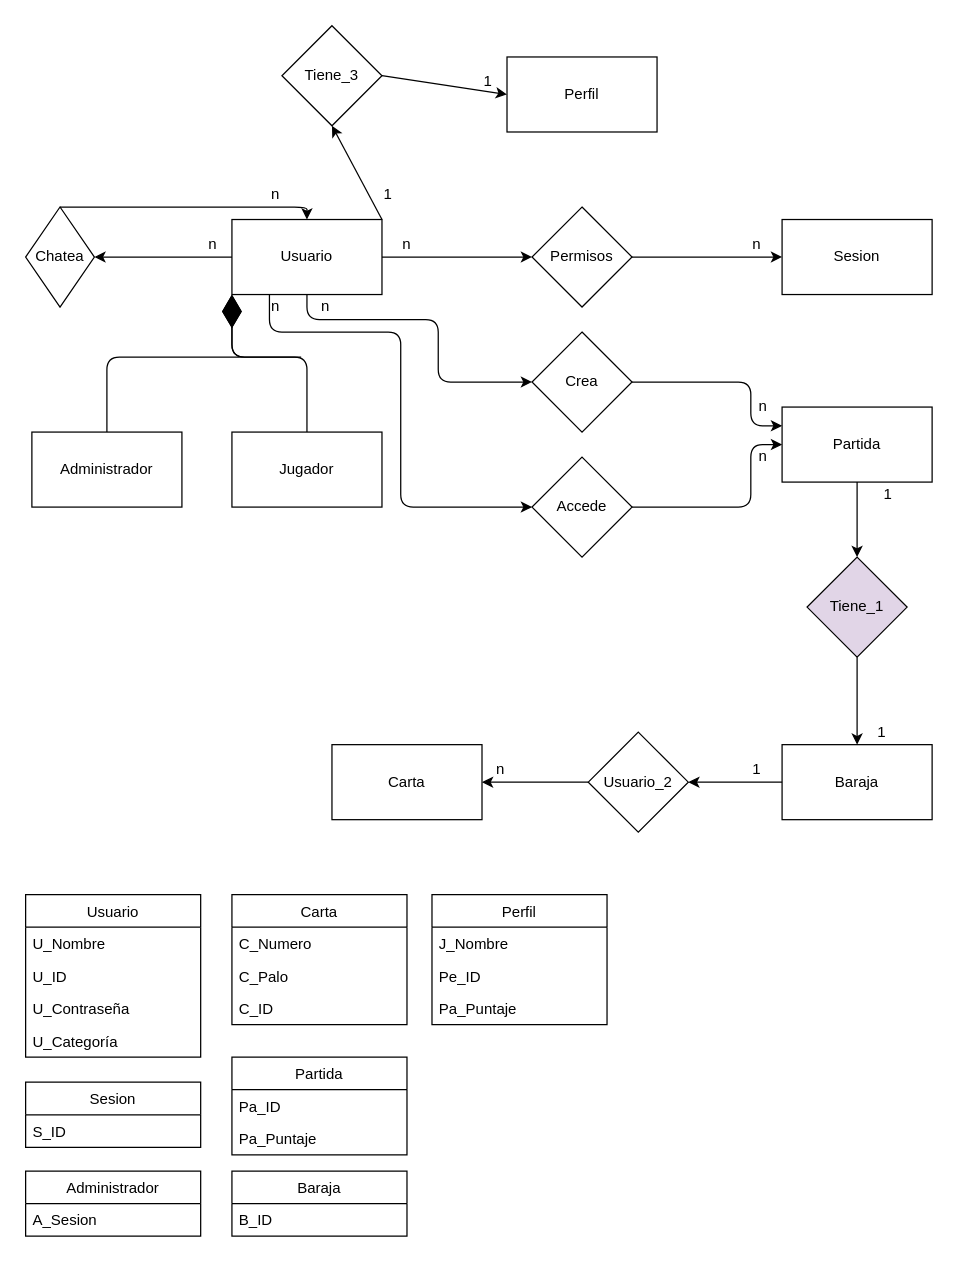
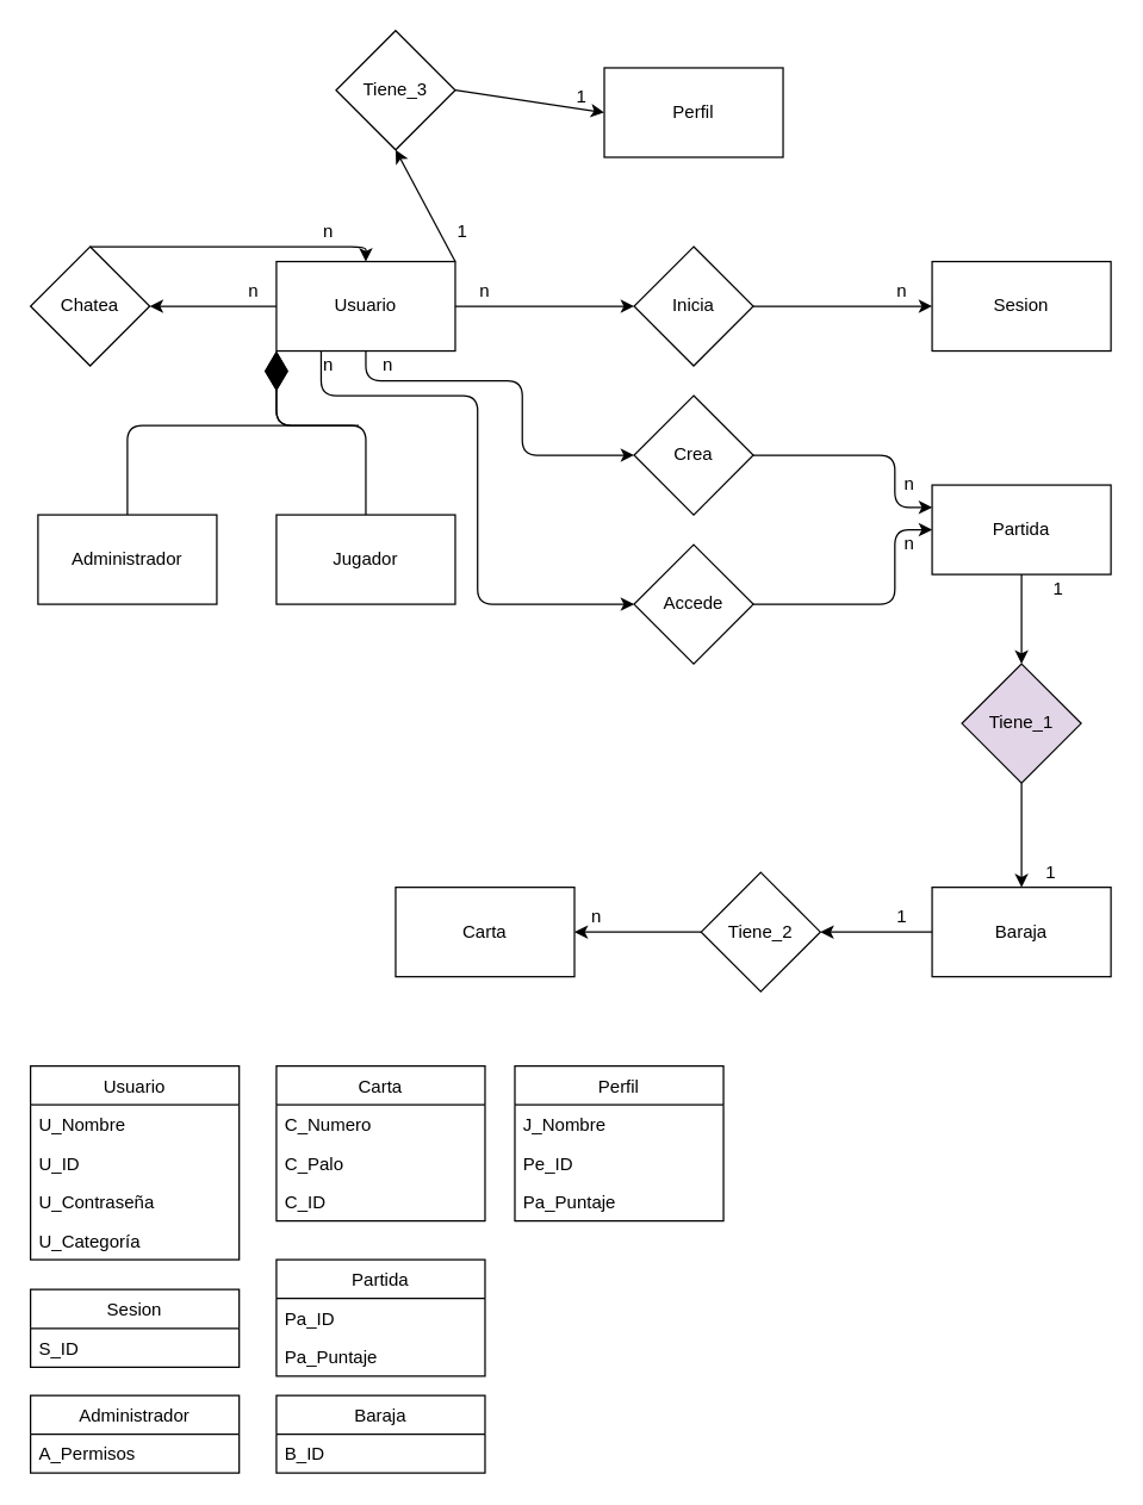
  <mxCell id="0" />
  <mxCell id="1" parent="0" />
  <mxCell id="2" value="Usuario" style="rounded=0;whiteSpace=wrap;html=1;" vertex="1" parent="1"><mxGeometry x="185" y="175" width="120" height="60" as="geometry" /></mxCell>
  <mxCell id="3" value="Administrador" style="rounded=0;whiteSpace=wrap;html=1;" vertex="1" parent="1"><mxGeometry x="25" y="345" width="120" height="60" as="geometry" /></mxCell>
  <mxCell id="4" value="Jugador" style="rounded=0;whiteSpace=wrap;html=1;" vertex="1" parent="1"><mxGeometry x="185" y="345" width="120" height="60" as="geometry" /></mxCell>
  <mxCell id="5" value="" style="endArrow=diamondThin;endFill=1;endSize=24;html=1;entryX=0;entryY=1;entryDx=0;entryDy=0;exitX=0.5;exitY=0;exitDx=0;exitDy=0;" edge="1" parent="1" source="3" target="2"><mxGeometry width="160" relative="1" as="geometry"><mxPoint x="215" y="535" as="sourcePoint" /><mxPoint x="375" y="535" as="targetPoint" /><Array as="points"><mxPoint x="85" y="285" /><mxPoint x="170" y="285" /><mxPoint x="245" y="285" /><mxPoint x="185" y="285" /></Array></mxGeometry></mxCell>
  <mxCell id="6" value="" style="endArrow=diamondThin;endFill=1;endSize=24;html=1;entryX=0;entryY=1;entryDx=0;entryDy=0;exitX=0.5;exitY=0;exitDx=0;exitDy=0;" edge="1" parent="1" source="4" target="2"><mxGeometry width="160" relative="1" as="geometry"><mxPoint x="175" y="315" as="sourcePoint" /><mxPoint x="255" y="245" as="targetPoint" /><Array as="points"><mxPoint x="245" y="285" /><mxPoint x="185" y="285" /></Array></mxGeometry></mxCell>
- <mxCell id="7" value="Permisos" style="rhombus;whiteSpace=wrap;html=1;" vertex="1" parent="1"><mxGeometry x="425" y="165" width="80" height="80" as="geometry" /></mxCell>
+ <mxCell id="7" value="Inicia" style="rhombus;whiteSpace=wrap;html=1;" vertex="1" parent="1"><mxGeometry x="425" y="165" width="80" height="80" as="geometry" /></mxCell>
  <mxCell id="8" value="" style="endArrow=classic;html=1;exitX=1;exitY=0.5;exitDx=0;exitDy=0;entryX=0;entryY=0.5;entryDx=0;entryDy=0;" edge="1" parent="1" source="2" target="7"><mxGeometry width="50" height="50" relative="1" as="geometry"><mxPoint x="345" y="255" as="sourcePoint" /><mxPoint x="395" y="205" as="targetPoint" /></mxGeometry></mxCell>
  <mxCell id="9" value="Sesion" style="rounded=0;whiteSpace=wrap;html=1;" vertex="1" parent="1"><mxGeometry x="625" y="175" width="120" height="60" as="geometry" /></mxCell>
  <mxCell id="10" value="" style="endArrow=classic;html=1;exitX=1;exitY=0.5;exitDx=0;exitDy=0;entryX=0;entryY=0.5;entryDx=0;entryDy=0;" edge="1" parent="1" source="7" target="9"><mxGeometry width="50" height="50" relative="1" as="geometry"><mxPoint x="535" y="235" as="sourcePoint" /><mxPoint x="585" y="185" as="targetPoint" /></mxGeometry></mxCell>
  <mxCell id="11" value="n" style="text;html=1;strokeColor=none;fillColor=none;align=center;verticalAlign=middle;whiteSpace=wrap;rounded=0;" vertex="1" parent="1"><mxGeometry x="305" y="185" width="40" height="20" as="geometry" /></mxCell>
  <mxCell id="12" value="n" style="text;html=1;strokeColor=none;fillColor=none;align=center;verticalAlign=middle;whiteSpace=wrap;rounded=0;" vertex="1" parent="1"><mxGeometry x="585" y="185" width="40" height="20" as="geometry" /></mxCell>
- <mxCell id="13" value="Chatea" style="rhombus;whiteSpace=wrap;html=1;" vertex="1" parent="1"><mxGeometry x="20" y="165" width="55" height="80" as="geometry" /></mxCell>
+ <mxCell id="13" value="Chatea" style="rhombus;whiteSpace=wrap;html=1;" vertex="1" parent="1"><mxGeometry x="20" y="165" width="80" height="80" as="geometry" /></mxCell>
  <mxCell id="14" value="" style="endArrow=classic;html=1;entryX=1;entryY=0.5;entryDx=0;entryDy=0;exitX=0;exitY=0.5;exitDx=0;exitDy=0;" edge="1" parent="1" source="2" target="13"><mxGeometry width="50" height="50" relative="1" as="geometry"><mxPoint x="120" y="235" as="sourcePoint" /><mxPoint x="170" y="185" as="targetPoint" /></mxGeometry></mxCell>
  <mxCell id="15" value="" style="endArrow=classic;html=1;exitX=0.5;exitY=0;exitDx=0;exitDy=0;entryX=0.5;entryY=0;entryDx=0;entryDy=0;" edge="1" parent="1" source="13" target="2"><mxGeometry width="50" height="50" relative="1" as="geometry"><mxPoint x="140" y="185" as="sourcePoint" /><mxPoint x="250" y="165" as="targetPoint" /><Array as="points"><mxPoint x="160" y="165" /><mxPoint x="245" y="165" /></Array></mxGeometry></mxCell>
  <mxCell id="16" value="n" style="text;html=1;strokeColor=none;fillColor=none;align=center;verticalAlign=middle;whiteSpace=wrap;rounded=0;" vertex="1" parent="1"><mxGeometry x="150" y="185" width="40" height="20" as="geometry" /></mxCell>
  <mxCell id="17" value="n" style="text;html=1;strokeColor=none;fillColor=none;align=center;verticalAlign=middle;whiteSpace=wrap;rounded=0;" vertex="1" parent="1"><mxGeometry x="200" y="145" width="40" height="20" as="geometry" /></mxCell>
  <mxCell id="18" value="Crea" style="rhombus;whiteSpace=wrap;html=1;" vertex="1" parent="1"><mxGeometry x="425" y="265" width="80" height="80" as="geometry" /></mxCell>
  <mxCell id="19" value="Accede" style="rhombus;whiteSpace=wrap;html=1;" vertex="1" parent="1"><mxGeometry x="425" y="365" width="80" height="80" as="geometry" /></mxCell>
  <mxCell id="20" value="" style="endArrow=classic;html=1;exitX=0.25;exitY=1;exitDx=0;exitDy=0;entryX=0;entryY=0.5;entryDx=0;entryDy=0;" edge="1" parent="1" source="2" target="19"><mxGeometry width="50" height="50" relative="1" as="geometry"><mxPoint x="340" y="315" as="sourcePoint" /><mxPoint x="390" y="265" as="targetPoint" /><Array as="points"><mxPoint x="215" y="265" /><mxPoint x="320" y="265" /><mxPoint x="320" y="315" /><mxPoint x="320" y="405" /></Array></mxGeometry></mxCell>
  <mxCell id="21" value="" style="endArrow=classic;html=1;exitX=0.5;exitY=1;exitDx=0;exitDy=0;entryX=0;entryY=0.5;entryDx=0;entryDy=0;" edge="1" parent="1" source="2" target="18"><mxGeometry width="50" height="50" relative="1" as="geometry"><mxPoint x="360" y="295" as="sourcePoint" /><mxPoint x="410" y="245" as="targetPoint" /><Array as="points"><mxPoint x="245" y="255" /><mxPoint x="350" y="255" /><mxPoint x="350" y="305" /></Array></mxGeometry></mxCell>
  <mxCell id="22" value="Partida" style="rounded=0;whiteSpace=wrap;html=1;" vertex="1" parent="1"><mxGeometry x="625" y="325" width="120" height="60" as="geometry" /></mxCell>
  <mxCell id="23" value="" style="endArrow=classic;html=1;exitX=1;exitY=0.5;exitDx=0;exitDy=0;entryX=0;entryY=0.25;entryDx=0;entryDy=0;" edge="1" parent="1" source="18" target="22"><mxGeometry width="50" height="50" relative="1" as="geometry"><mxPoint x="560" y="365" as="sourcePoint" /><mxPoint x="610" y="315" as="targetPoint" /><Array as="points"><mxPoint x="600" y="305" /><mxPoint x="600" y="340" /></Array></mxGeometry></mxCell>
  <mxCell id="24" value="" style="endArrow=classic;html=1;exitX=1;exitY=0.5;exitDx=0;exitDy=0;entryX=0;entryY=0.5;entryDx=0;entryDy=0;" edge="1" parent="1" source="19" target="22"><mxGeometry width="50" height="50" relative="1" as="geometry"><mxPoint x="530" y="445" as="sourcePoint" /><mxPoint x="580" y="395" as="targetPoint" /><Array as="points"><mxPoint x="600" y="405" /><mxPoint x="600" y="355" /></Array></mxGeometry></mxCell>
  <mxCell id="25" value="n" style="text;html=1;strokeColor=none;fillColor=none;align=center;verticalAlign=middle;whiteSpace=wrap;rounded=0;" vertex="1" parent="1"><mxGeometry x="240" y="235" width="40" height="20" as="geometry" /></mxCell>
  <mxCell id="26" value="n" style="text;html=1;strokeColor=none;fillColor=none;align=center;verticalAlign=middle;whiteSpace=wrap;rounded=0;" vertex="1" parent="1"><mxGeometry x="590" y="315" width="40" height="20" as="geometry" /></mxCell>
  <mxCell id="27" value="n" style="text;html=1;strokeColor=none;fillColor=none;align=center;verticalAlign=middle;whiteSpace=wrap;rounded=0;" vertex="1" parent="1"><mxGeometry x="200" y="235" width="40" height="20" as="geometry" /></mxCell>
  <mxCell id="28" value="n" style="text;html=1;strokeColor=none;fillColor=none;align=center;verticalAlign=middle;whiteSpace=wrap;rounded=0;" vertex="1" parent="1"><mxGeometry x="590" y="355" width="40" height="20" as="geometry" /></mxCell>
  <mxCell id="29" value="Tiene_1" style="rhombus;whiteSpace=wrap;html=1;fillColor=#e1d5e7;" vertex="1" parent="1"><mxGeometry x="645" y="445" width="80" height="80" as="geometry" /></mxCell>
  <mxCell id="30" value="" style="endArrow=classic;html=1;exitX=0.5;exitY=1;exitDx=0;exitDy=0;entryX=0.5;entryY=0;entryDx=0;entryDy=0;" edge="1" parent="1" source="22" target="29"><mxGeometry width="50" height="50" relative="1" as="geometry"><mxPoint x="670" y="455" as="sourcePoint" /><mxPoint x="720" y="405" as="targetPoint" /></mxGeometry></mxCell>
  <mxCell id="31" value="Baraja" style="rounded=0;whiteSpace=wrap;html=1;" vertex="1" parent="1"><mxGeometry x="625" y="595" width="120" height="60" as="geometry" /></mxCell>
  <mxCell id="32" value="" style="endArrow=classic;html=1;exitX=0.5;exitY=1;exitDx=0;exitDy=0;entryX=0.5;entryY=0;entryDx=0;entryDy=0;" edge="1" parent="1" source="29" target="31"><mxGeometry width="50" height="50" relative="1" as="geometry"><mxPoint x="720" y="565" as="sourcePoint" /><mxPoint x="770" y="515" as="targetPoint" /></mxGeometry></mxCell>
  <mxCell id="33" value="Sesion" style="swimlane;fontStyle=0;childLayout=stackLayout;horizontal=1;startSize=26;fillColor=none;horizontalStack=0;resizeParent=1;resizeParentMax=0;resizeLast=0;collapsible=1;marginBottom=0;" vertex="1" parent="1"><mxGeometry x="20" y="865" width="140" height="52" as="geometry" /></mxCell>
  <mxCell id="34" value="S_ID" style="text;strokeColor=none;fillColor=none;align=left;verticalAlign=top;spacingLeft=4;spacingRight=4;overflow=hidden;rotatable=0;points=[[0,0.5],[1,0.5]];portConstraint=eastwest;" vertex="1" parent="33"><mxGeometry y="26" width="140" height="26" as="geometry" /></mxCell>
  <mxCell id="35" value="Usuario" style="swimlane;fontStyle=0;childLayout=stackLayout;horizontal=1;startSize=26;fillColor=none;horizontalStack=0;resizeParent=1;resizeParentMax=0;resizeLast=0;collapsible=1;marginBottom=0;" vertex="1" parent="1"><mxGeometry x="20" y="715" width="140" height="130" as="geometry" /></mxCell>
  <mxCell id="36" value="U_Nombre" style="text;strokeColor=none;fillColor=none;align=left;verticalAlign=top;spacingLeft=4;spacingRight=4;overflow=hidden;rotatable=0;points=[[0,0.5],[1,0.5]];portConstraint=eastwest;" vertex="1" parent="35"><mxGeometry y="26" width="140" height="26" as="geometry" /></mxCell>
  <mxCell id="37" value="U_ID" style="text;strokeColor=none;fillColor=none;align=left;verticalAlign=top;spacingLeft=4;spacingRight=4;overflow=hidden;rotatable=0;points=[[0,0.5],[1,0.5]];portConstraint=eastwest;" vertex="1" parent="35"><mxGeometry y="52" width="140" height="26" as="geometry" /></mxCell>
  <mxCell id="38" value="U_Contraseña" style="text;strokeColor=none;fillColor=none;align=left;verticalAlign=top;spacingLeft=4;spacingRight=4;overflow=hidden;rotatable=0;points=[[0,0.5],[1,0.5]];portConstraint=eastwest;" vertex="1" parent="35"><mxGeometry y="78" width="140" height="26" as="geometry" /></mxCell>
  <mxCell id="39" value="U_Categoría" style="text;strokeColor=none;fillColor=none;align=left;verticalAlign=top;spacingLeft=4;spacingRight=4;overflow=hidden;rotatable=0;points=[[0,0.5],[1,0.5]];portConstraint=eastwest;" vertex="1" parent="35"><mxGeometry y="104" width="140" height="26" as="geometry" /></mxCell>
  <mxCell id="40" value="Administrador" style="swimlane;fontStyle=0;childLayout=stackLayout;horizontal=1;startSize=26;fillColor=none;horizontalStack=0;resizeParent=1;resizeParentMax=0;resizeLast=0;collapsible=1;marginBottom=0;" vertex="1" parent="1"><mxGeometry x="20" y="936" width="140" height="52" as="geometry" /></mxCell>
- <mxCell id="41" value="A_Sesion" style="text;strokeColor=none;fillColor=none;align=left;verticalAlign=top;spacingLeft=4;spacingRight=4;overflow=hidden;rotatable=0;points=[[0,0.5],[1,0.5]];portConstraint=eastwest;" vertex="1" parent="40"><mxGeometry y="26" width="140" height="26" as="geometry" /></mxCell>
+ <mxCell id="41" value="A_Permisos" style="text;strokeColor=none;fillColor=none;align=left;verticalAlign=top;spacingLeft=4;spacingRight=4;overflow=hidden;rotatable=0;points=[[0,0.5],[1,0.5]];portConstraint=eastwest;" vertex="1" parent="40"><mxGeometry y="26" width="140" height="26" as="geometry" /></mxCell>
  <mxCell id="42" value="Carta" style="swimlane;fontStyle=0;childLayout=stackLayout;horizontal=1;startSize=26;fillColor=none;horizontalStack=0;resizeParent=1;resizeParentMax=0;resizeLast=0;collapsible=1;marginBottom=0;" vertex="1" parent="1"><mxGeometry x="185" y="715" width="140" height="104" as="geometry" /></mxCell>
  <mxCell id="43" value="C_Numero" style="text;strokeColor=none;fillColor=none;align=left;verticalAlign=top;spacingLeft=4;spacingRight=4;overflow=hidden;rotatable=0;points=[[0,0.5],[1,0.5]];portConstraint=eastwest;" vertex="1" parent="42"><mxGeometry y="26" width="140" height="26" as="geometry" /></mxCell>
  <mxCell id="44" value="C_Palo" style="text;strokeColor=none;fillColor=none;align=left;verticalAlign=top;spacingLeft=4;spacingRight=4;overflow=hidden;rotatable=0;points=[[0,0.5],[1,0.5]];portConstraint=eastwest;" vertex="1" parent="42"><mxGeometry y="52" width="140" height="26" as="geometry" /></mxCell>
  <mxCell id="45" value="C_ID" style="text;strokeColor=none;fillColor=none;align=left;verticalAlign=top;spacingLeft=4;spacingRight=4;overflow=hidden;rotatable=0;points=[[0,0.5],[1,0.5]];portConstraint=eastwest;" vertex="1" parent="42"><mxGeometry y="78" width="140" height="26" as="geometry" /></mxCell>
  <mxCell id="46" value="Baraja" style="swimlane;fontStyle=0;childLayout=stackLayout;horizontal=1;startSize=26;fillColor=none;horizontalStack=0;resizeParent=1;resizeParentMax=0;resizeLast=0;collapsible=1;marginBottom=0;" vertex="1" parent="1"><mxGeometry x="185" y="936" width="140" height="52" as="geometry" /></mxCell>
  <mxCell id="47" value="B_ID" style="text;strokeColor=none;fillColor=none;align=left;verticalAlign=top;spacingLeft=4;spacingRight=4;overflow=hidden;rotatable=0;points=[[0,0.5],[1,0.5]];portConstraint=eastwest;" vertex="1" parent="46"><mxGeometry y="26" width="140" height="26" as="geometry" /></mxCell>
  <mxCell id="48" value="Perfil" style="swimlane;fontStyle=0;childLayout=stackLayout;horizontal=1;startSize=26;fillColor=none;horizontalStack=0;resizeParent=1;resizeParentMax=0;resizeLast=0;collapsible=1;marginBottom=0;" vertex="1" parent="1"><mxGeometry x="345" y="715" width="140" height="104" as="geometry" /></mxCell>
  <mxCell id="49" value="J_Nombre" style="text;strokeColor=none;fillColor=none;align=left;verticalAlign=top;spacingLeft=4;spacingRight=4;overflow=hidden;rotatable=0;points=[[0,0.5],[1,0.5]];portConstraint=eastwest;" vertex="1" parent="48"><mxGeometry y="26" width="140" height="26" as="geometry" /></mxCell>
  <mxCell id="50" value="Pe_ID" style="text;strokeColor=none;fillColor=none;align=left;verticalAlign=top;spacingLeft=4;spacingRight=4;overflow=hidden;rotatable=0;points=[[0,0.5],[1,0.5]];portConstraint=eastwest;" vertex="1" parent="48"><mxGeometry y="52" width="140" height="26" as="geometry" /></mxCell>
  <mxCell id="51" value="Pa_Puntaje" style="text;strokeColor=none;fillColor=none;align=left;verticalAlign=top;spacingLeft=4;spacingRight=4;overflow=hidden;rotatable=0;points=[[0,0.5],[1,0.5]];portConstraint=eastwest;" vertex="1" parent="48"><mxGeometry y="78" width="140" height="26" as="geometry" /></mxCell>
  <mxCell id="52" value="Partida" style="swimlane;fontStyle=0;childLayout=stackLayout;horizontal=1;startSize=26;fillColor=none;horizontalStack=0;resizeParent=1;resizeParentMax=0;resizeLast=0;collapsible=1;marginBottom=0;" vertex="1" parent="1"><mxGeometry x="185" y="845" width="140" height="78" as="geometry" /></mxCell>
  <mxCell id="53" value="Pa_ID" style="text;strokeColor=none;fillColor=none;align=left;verticalAlign=top;spacingLeft=4;spacingRight=4;overflow=hidden;rotatable=0;points=[[0,0.5],[1,0.5]];portConstraint=eastwest;" vertex="1" parent="52"><mxGeometry y="26" width="140" height="26" as="geometry" /></mxCell>
  <mxCell id="54" value="Pa_Puntaje" style="text;strokeColor=none;fillColor=none;align=left;verticalAlign=top;spacingLeft=4;spacingRight=4;overflow=hidden;rotatable=0;points=[[0,0.5],[1,0.5]];portConstraint=eastwest;" vertex="1" parent="52"><mxGeometry y="52" width="140" height="26" as="geometry" /></mxCell>
  <mxCell id="55" value="Carta" style="rounded=0;whiteSpace=wrap;html=1;" vertex="1" parent="1"><mxGeometry x="265" y="595" width="120" height="60" as="geometry" /></mxCell>
- <mxCell id="56" value="Usuario_2" style="rhombus;whiteSpace=wrap;html=1;" vertex="1" parent="1"><mxGeometry x="470" y="585" width="80" height="80" as="geometry" /></mxCell>
+ <mxCell id="56" value="Tiene_2" style="rhombus;whiteSpace=wrap;html=1;" vertex="1" parent="1"><mxGeometry x="470" y="585" width="80" height="80" as="geometry" /></mxCell>
  <mxCell id="57" value="" style="endArrow=classic;html=1;exitX=0;exitY=0.5;exitDx=0;exitDy=0;entryX=1;entryY=0.5;entryDx=0;entryDy=0;" edge="1" parent="1" source="31" target="56"><mxGeometry width="50" height="50" relative="1" as="geometry"><mxPoint x="570" y="645" as="sourcePoint" /><mxPoint x="620" y="595" as="targetPoint" /></mxGeometry></mxCell>
  <mxCell id="58" value="" style="endArrow=classic;html=1;exitX=0;exitY=0.5;exitDx=0;exitDy=0;entryX=1;entryY=0.5;entryDx=0;entryDy=0;" edge="1" parent="1" source="56" target="55"><mxGeometry width="50" height="50" relative="1" as="geometry"><mxPoint x="410" y="645" as="sourcePoint" /><mxPoint x="460" y="595" as="targetPoint" /></mxGeometry></mxCell>
  <mxCell id="59" value="1" style="text;html=1;strokeColor=none;fillColor=none;align=center;verticalAlign=middle;whiteSpace=wrap;rounded=0;" vertex="1" parent="1"><mxGeometry x="690" y="385" width="40" height="20" as="geometry" /></mxCell>
  <mxCell id="60" value="1" style="text;html=1;strokeColor=none;fillColor=none;align=center;verticalAlign=middle;whiteSpace=wrap;rounded=0;" vertex="1" parent="1"><mxGeometry x="685" y="575" width="40" height="20" as="geometry" /></mxCell>
  <mxCell id="61" value="1" style="text;html=1;strokeColor=none;fillColor=none;align=center;verticalAlign=middle;whiteSpace=wrap;rounded=0;" vertex="1" parent="1"><mxGeometry x="585" y="605" width="40" height="20" as="geometry" /></mxCell>
  <mxCell id="62" value="n" style="text;html=1;strokeColor=none;fillColor=none;align=center;verticalAlign=middle;whiteSpace=wrap;rounded=0;" vertex="1" parent="1"><mxGeometry x="380" y="605" width="40" height="20" as="geometry" /></mxCell>
  <mxCell id="63" value="" style="endArrow=classic;html=1;exitX=1;exitY=0;exitDx=0;exitDy=0;entryX=0.5;entryY=1;entryDx=0;entryDy=0;" edge="1" parent="1" source="2" target="64"><mxGeometry width="50" height="50" relative="1" as="geometry"><mxPoint x="270" y="165" as="sourcePoint" /><mxPoint x="320" y="115" as="targetPoint" /></mxGeometry></mxCell>
  <mxCell id="64" value="Tiene_3" style="rhombus;whiteSpace=wrap;html=1;" vertex="1" parent="1"><mxGeometry x="225" y="20" width="80" height="80" as="geometry" /></mxCell>
  <mxCell id="65" value="Perfil" style="rounded=0;whiteSpace=wrap;html=1;" vertex="1" parent="1"><mxGeometry x="405" y="45" width="120" height="60" as="geometry" /></mxCell>
  <mxCell id="66" value="" style="endArrow=classic;html=1;exitX=1;exitY=0.5;exitDx=0;exitDy=0;entryX=0;entryY=0.5;entryDx=0;entryDy=0;" edge="1" parent="1" source="64" target="65"><mxGeometry width="50" height="50" relative="1" as="geometry"><mxPoint x="340" y="95" as="sourcePoint" /><mxPoint x="390" y="45" as="targetPoint" /></mxGeometry></mxCell>
  <mxCell id="67" value="1" style="text;html=1;strokeColor=none;fillColor=none;align=center;verticalAlign=middle;whiteSpace=wrap;rounded=0;" vertex="1" parent="1"><mxGeometry x="290" y="145" width="40" height="20" as="geometry" /></mxCell>
  <mxCell id="68" value="1" style="text;html=1;strokeColor=none;fillColor=none;align=center;verticalAlign=middle;whiteSpace=wrap;rounded=0;" vertex="1" parent="1"><mxGeometry x="370" y="55" width="40" height="20" as="geometry" /></mxCell>
